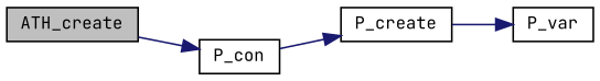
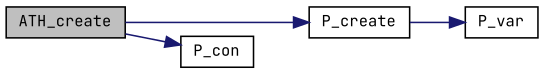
  digraph {
    fontname="JetBrains Mono"
    rankdir=LR
    node [color=black fillcolor=white fontname="JetBrains Mono" fontsize=10 shape=record style=filled]
    edge [color=midnightblue fontname="JetBrains Mono" fontsize=10 labelfontname=Helvetica labelfontsize=10 style=solid]
    n1 [fillcolor=grey75 fontcolor=black height=0.2 label=ATH_create width=0.4]
    n2 [height=0.2 label=P_create width=0.4]
    n3 [height=0.2 label=P_con width=0.4]
    n4 [height=0.2 label=P_var width=0.4]
-   n3 -> n2
+   n1 -> n2
    n1 -> n3
    n2 -> n4
  }
